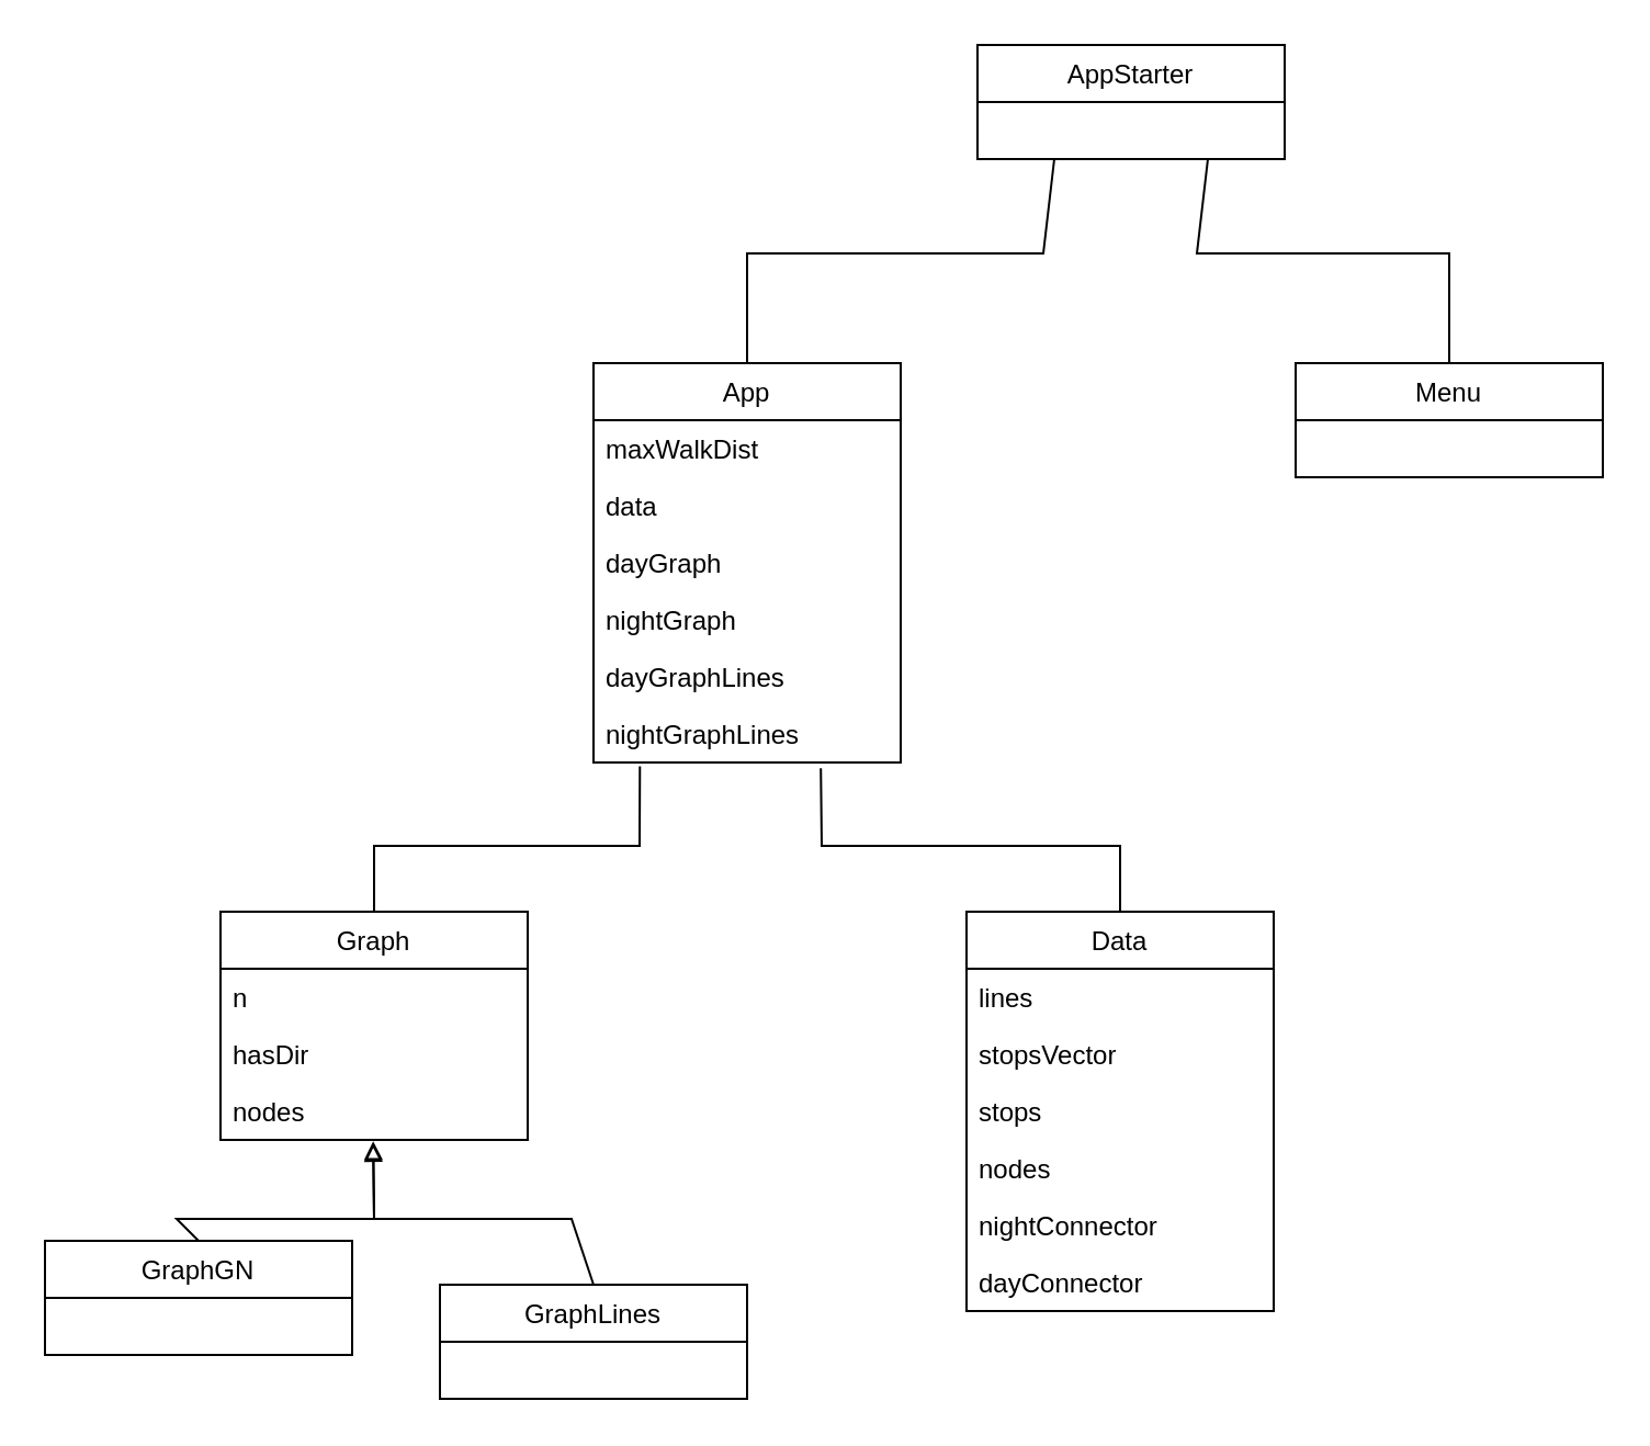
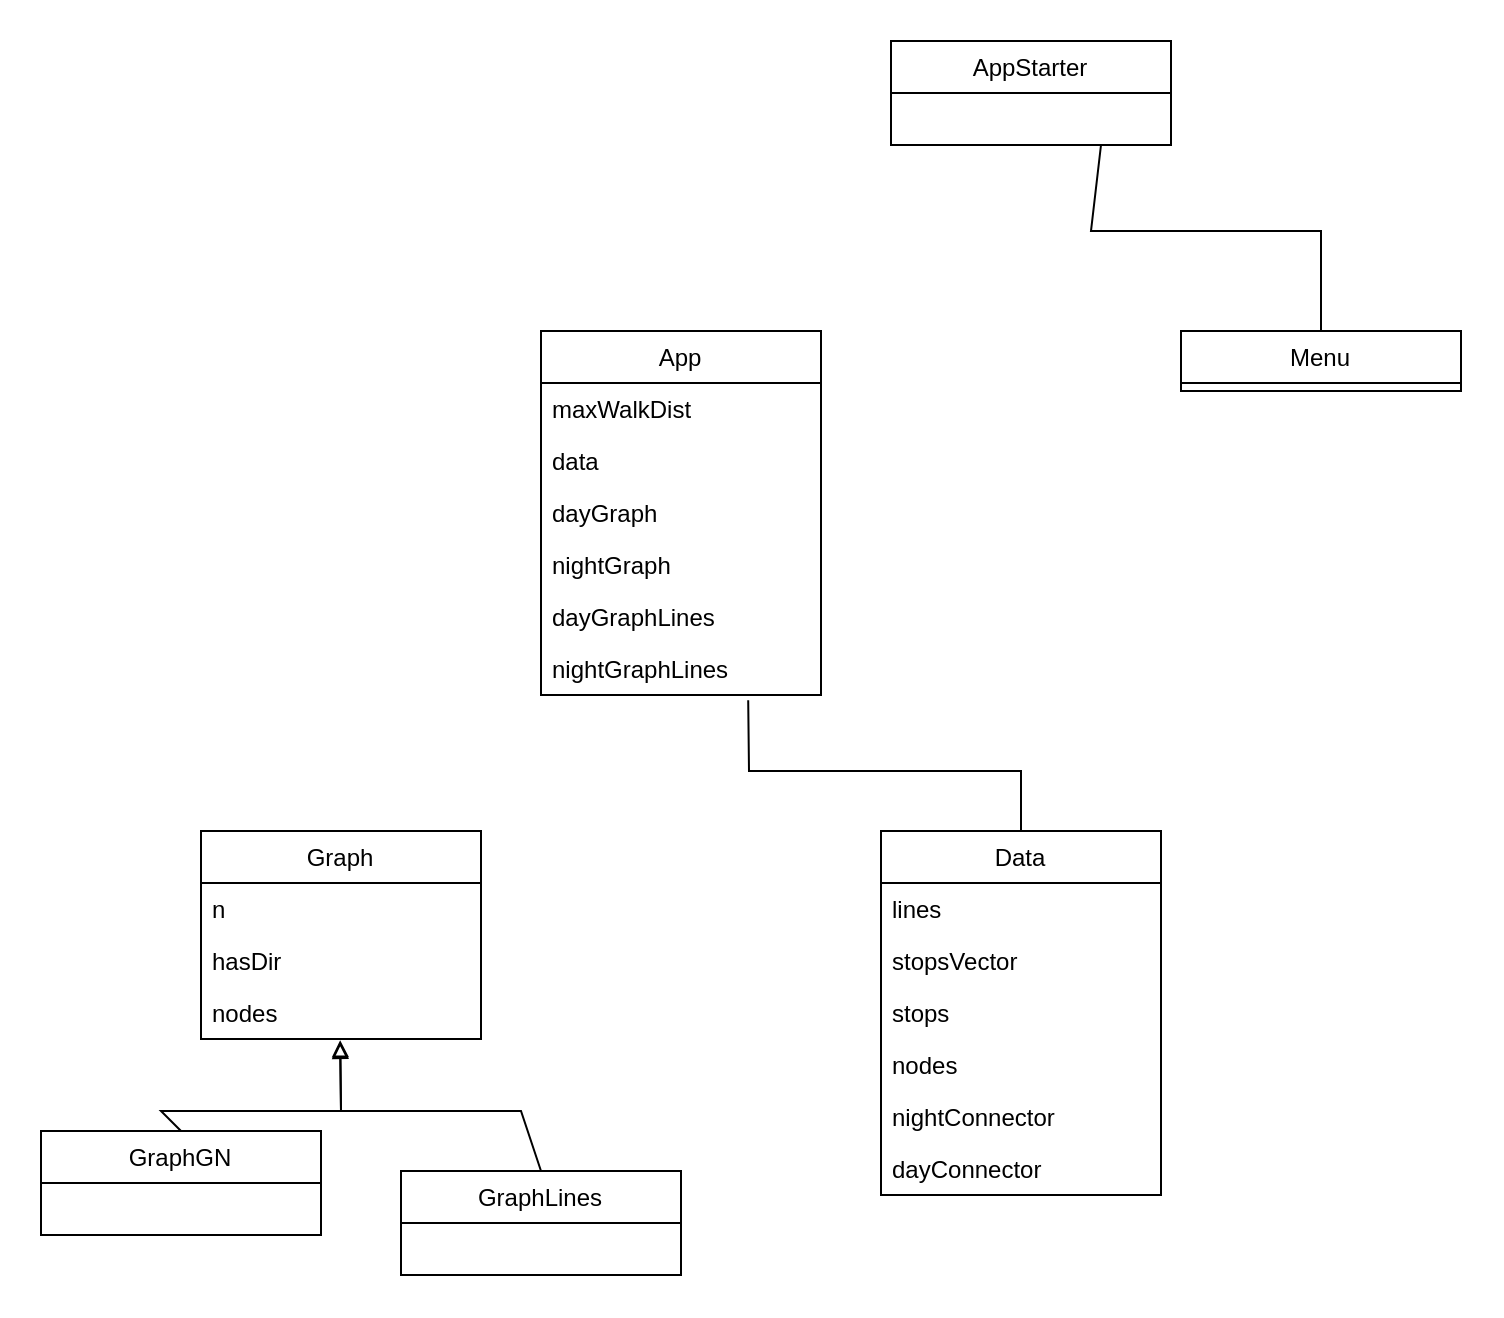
  <mxCell id="0" />
  <mxCell id="1" parent="0" />
  <mxCell id="2" value="GraphGN" style="swimlane;fontStyle=0;childLayout=stackLayout;horizontal=1;startSize=26;fillColor=none;horizontalStack=0;resizeParent=1;resizeParentMax=0;resizeLast=0;collapsible=1;marginBottom=0;" vertex="1" parent="1"><mxGeometry x="20" y="565" width="140" height="52" as="geometry" /></mxCell>
  <mxCell id="3" value="Graph" style="swimlane;fontStyle=0;childLayout=stackLayout;horizontal=1;startSize=26;fillColor=none;horizontalStack=0;resizeParent=1;resizeParentMax=0;resizeLast=0;collapsible=1;marginBottom=0;" vertex="1" parent="1"><mxGeometry x="100" y="415" width="140" height="104" as="geometry" /></mxCell>
  <mxCell id="4" value="n" style="text;strokeColor=none;fillColor=none;align=left;verticalAlign=top;spacingLeft=4;spacingRight=4;overflow=hidden;rotatable=0;points=[[0,0.5],[1,0.5]];portConstraint=eastwest;" vertex="1" parent="3"><mxGeometry y="26" width="140" height="26" as="geometry" /></mxCell>
  <mxCell id="5" value="hasDir" style="text;strokeColor=none;fillColor=none;align=left;verticalAlign=top;spacingLeft=4;spacingRight=4;overflow=hidden;rotatable=0;points=[[0,0.5],[1,0.5]];portConstraint=eastwest;" vertex="1" parent="3"><mxGeometry y="52" width="140" height="26" as="geometry" /></mxCell>
  <mxCell id="6" value="nodes" style="text;strokeColor=none;fillColor=none;align=left;verticalAlign=top;spacingLeft=4;spacingRight=4;overflow=hidden;rotatable=0;points=[[0,0.5],[1,0.5]];portConstraint=eastwest;" vertex="1" parent="3"><mxGeometry y="78" width="140" height="26" as="geometry" /></mxCell>
  <mxCell id="7" value="GraphLines" style="swimlane;fontStyle=0;childLayout=stackLayout;horizontal=1;startSize=26;fillColor=none;horizontalStack=0;resizeParent=1;resizeParentMax=0;resizeLast=0;collapsible=1;marginBottom=0;" vertex="1" parent="1"><mxGeometry x="200" y="585" width="140" height="52" as="geometry" /></mxCell>
  <mxCell id="8" value="" style="endArrow=block;html=1;rounded=0;exitX=0.5;exitY=0;exitDx=0;exitDy=0;entryX=0.497;entryY=1.054;entryDx=0;entryDy=0;entryPerimeter=0;endFill=0;" edge="1" parent="1" source="2" target="6"><mxGeometry width="50" height="50" relative="1" as="geometry"><mxPoint x="80" y="465" as="sourcePoint" /><mxPoint x="130" y="415" as="targetPoint" /><Array as="points"><mxPoint x="80" y="555" /><mxPoint x="170" y="555" /></Array></mxGeometry></mxCell>
  <mxCell id="9" value="" style="endArrow=block;html=1;rounded=0;exitX=0.5;exitY=0;exitDx=0;exitDy=0;entryX=0.497;entryY=1.023;entryDx=0;entryDy=0;entryPerimeter=0;endFill=0;" edge="1" parent="1" source="7" target="6"><mxGeometry width="50" height="50" relative="1" as="geometry"><mxPoint x="330" y="445" as="sourcePoint" /><mxPoint x="419.58" y="380.404" as="targetPoint" /><Array as="points"><mxPoint x="260" y="555" /><mxPoint x="170" y="555" /></Array></mxGeometry></mxCell>
  <mxCell id="10" value="App" style="swimlane;fontStyle=0;childLayout=stackLayout;horizontal=1;startSize=26;fillColor=none;horizontalStack=0;resizeParent=1;resizeParentMax=0;resizeLast=0;collapsible=1;marginBottom=0;" vertex="1" parent="1"><mxGeometry x="270" y="165" width="140" height="182" as="geometry" /></mxCell>
  <mxCell id="11" value="maxWalkDist" style="text;strokeColor=none;fillColor=none;align=left;verticalAlign=top;spacingLeft=4;spacingRight=4;overflow=hidden;rotatable=0;points=[[0,0.5],[1,0.5]];portConstraint=eastwest;" vertex="1" parent="10"><mxGeometry y="26" width="140" height="26" as="geometry" /></mxCell>
  <mxCell id="12" value="data" style="text;strokeColor=none;fillColor=none;align=left;verticalAlign=top;spacingLeft=4;spacingRight=4;overflow=hidden;rotatable=0;points=[[0,0.5],[1,0.5]];portConstraint=eastwest;" vertex="1" parent="10"><mxGeometry y="52" width="140" height="26" as="geometry" /></mxCell>
  <mxCell id="13" value="dayGraph" style="text;strokeColor=none;fillColor=none;align=left;verticalAlign=top;spacingLeft=4;spacingRight=4;overflow=hidden;rotatable=0;points=[[0,0.5],[1,0.5]];portConstraint=eastwest;" vertex="1" parent="10"><mxGeometry y="78" width="140" height="26" as="geometry" /></mxCell>
  <mxCell id="14" value="nightGraph" style="text;strokeColor=none;fillColor=none;align=left;verticalAlign=top;spacingLeft=4;spacingRight=4;overflow=hidden;rotatable=0;points=[[0,0.5],[1,0.5]];portConstraint=eastwest;" vertex="1" parent="10"><mxGeometry y="104" width="140" height="26" as="geometry" /></mxCell>
  <mxCell id="15" value="dayGraphLines" style="text;strokeColor=none;fillColor=none;align=left;verticalAlign=top;spacingLeft=4;spacingRight=4;overflow=hidden;rotatable=0;points=[[0,0.5],[1,0.5]];portConstraint=eastwest;" vertex="1" parent="10"><mxGeometry y="130" width="140" height="26" as="geometry" /></mxCell>
  <mxCell id="16" value="nightGraphLines" style="text;strokeColor=none;fillColor=none;align=left;verticalAlign=top;spacingLeft=4;spacingRight=4;overflow=hidden;rotatable=0;points=[[0,0.5],[1,0.5]];portConstraint=eastwest;" vertex="1" parent="10"><mxGeometry y="156" width="140" height="26" as="geometry" /></mxCell>
  <mxCell id="17" value="Data" style="swimlane;fontStyle=0;childLayout=stackLayout;horizontal=1;startSize=26;fillColor=none;horizontalStack=0;resizeParent=1;resizeParentMax=0;resizeLast=0;collapsible=1;marginBottom=0;" vertex="1" parent="1"><mxGeometry x="440" y="415" width="140" height="182" as="geometry" /></mxCell>
  <mxCell id="18" value="lines" style="text;strokeColor=none;fillColor=none;align=left;verticalAlign=top;spacingLeft=4;spacingRight=4;overflow=hidden;rotatable=0;points=[[0,0.5],[1,0.5]];portConstraint=eastwest;" vertex="1" parent="17"><mxGeometry y="26" width="140" height="26" as="geometry" /></mxCell>
  <mxCell id="19" value="stopsVector" style="text;strokeColor=none;fillColor=none;align=left;verticalAlign=top;spacingLeft=4;spacingRight=4;overflow=hidden;rotatable=0;points=[[0,0.5],[1,0.5]];portConstraint=eastwest;" vertex="1" parent="17"><mxGeometry y="52" width="140" height="26" as="geometry" /></mxCell>
  <mxCell id="20" value="stops" style="text;strokeColor=none;fillColor=none;align=left;verticalAlign=top;spacingLeft=4;spacingRight=4;overflow=hidden;rotatable=0;points=[[0,0.5],[1,0.5]];portConstraint=eastwest;" vertex="1" parent="17"><mxGeometry y="78" width="140" height="26" as="geometry" /></mxCell>
  <mxCell id="21" value="nodes" style="text;strokeColor=none;fillColor=none;align=left;verticalAlign=top;spacingLeft=4;spacingRight=4;overflow=hidden;rotatable=0;points=[[0,0.5],[1,0.5]];portConstraint=eastwest;" vertex="1" parent="17"><mxGeometry y="104" width="140" height="26" as="geometry" /></mxCell>
  <mxCell id="22" value="nightConnector" style="text;strokeColor=none;fillColor=none;align=left;verticalAlign=top;spacingLeft=4;spacingRight=4;overflow=hidden;rotatable=0;points=[[0,0.5],[1,0.5]];portConstraint=eastwest;" vertex="1" parent="17"><mxGeometry y="130" width="140" height="26" as="geometry" /></mxCell>
  <mxCell id="23" value="dayConnector" style="text;strokeColor=none;fillColor=none;align=left;verticalAlign=top;spacingLeft=4;spacingRight=4;overflow=hidden;rotatable=0;points=[[0,0.5],[1,0.5]];portConstraint=eastwest;" vertex="1" parent="17"><mxGeometry y="156" width="140" height="26" as="geometry" /></mxCell>
- <mxCell id="24" value="" style="endArrow=none;html=1;rounded=0;exitX=0.5;exitY=0;exitDx=0;exitDy=0;entryX=0.151;entryY=1.069;entryDx=0;entryDy=0;entryPerimeter=0;" edge="1" parent="1" source="3" target="16"><mxGeometry width="50" height="50" relative="1" as="geometry"><mxPoint x="350" y="355" as="sourcePoint" /><mxPoint x="400" y="305" as="targetPoint" /><Array as="points"><mxPoint x="170" y="385" /><mxPoint x="291" y="385" /></Array></mxGeometry></mxCell>
  <mxCell id="25" value="" style="endArrow=none;html=1;rounded=0;exitX=0.5;exitY=0;exitDx=0;exitDy=0;entryX=0.74;entryY=1.1;entryDx=0;entryDy=0;entryPerimeter=0;" edge="1" parent="1" source="17" target="16"><mxGeometry width="50" height="50" relative="1" as="geometry"><mxPoint x="420" y="405" as="sourcePoint" /><mxPoint x="470" y="355" as="targetPoint" /><Array as="points"><mxPoint x="510" y="385" /><mxPoint x="374" y="385" /></Array></mxGeometry></mxCell>
- <mxCell id="26" value="Menu" style="swimlane;fontStyle=0;childLayout=stackLayout;horizontal=1;startSize=26;fillColor=none;horizontalStack=0;resizeParent=1;resizeParentMax=0;resizeLast=0;collapsible=1;marginBottom=0;" vertex="1" parent="1"><mxGeometry x="590" y="165" width="140" height="52" as="geometry" /></mxCell>
+ <mxCell id="26" value="Menu" style="swimlane;fontStyle=0;childLayout=stackLayout;horizontal=1;startSize=26;fillColor=none;horizontalStack=0;resizeParent=1;resizeParentMax=0;resizeLast=0;collapsible=1;marginBottom=0;" vertex="1" parent="1"><mxGeometry x="590" y="165" width="140" height="30" as="geometry" /></mxCell>
  <mxCell id="27" value="AppStarter" style="swimlane;fontStyle=0;childLayout=stackLayout;horizontal=1;startSize=26;fillColor=none;horizontalStack=0;resizeParent=1;resizeParentMax=0;resizeLast=0;collapsible=1;marginBottom=0;" vertex="1" parent="1"><mxGeometry x="445" y="20" width="140" height="52" as="geometry" /></mxCell>
- <mxCell id="28" value="" style="endArrow=none;html=1;rounded=0;exitX=0.5;exitY=0;exitDx=0;exitDy=0;entryX=0.25;entryY=1;entryDx=0;entryDy=0;" edge="1" parent="1" source="10" target="27"><mxGeometry width="50" height="50" relative="1" as="geometry"><mxPoint x="330" y="105" as="sourcePoint" /><mxPoint x="380" y="55" as="targetPoint" /><Array as="points"><mxPoint x="340" y="115" /><mxPoint x="475" y="115" /></Array></mxGeometry></mxCell>
  <mxCell id="29" value="" style="endArrow=none;html=1;rounded=0;exitX=0.5;exitY=0;exitDx=0;exitDy=0;entryX=0.75;entryY=1;entryDx=0;entryDy=0;" edge="1" parent="1" source="26" target="27"><mxGeometry width="50" height="50" relative="1" as="geometry"><mxPoint x="580" y="125" as="sourcePoint" /><mxPoint x="630" y="75" as="targetPoint" /><Array as="points"><mxPoint x="660" y="115" /><mxPoint x="545" y="115" /></Array></mxGeometry></mxCell>
